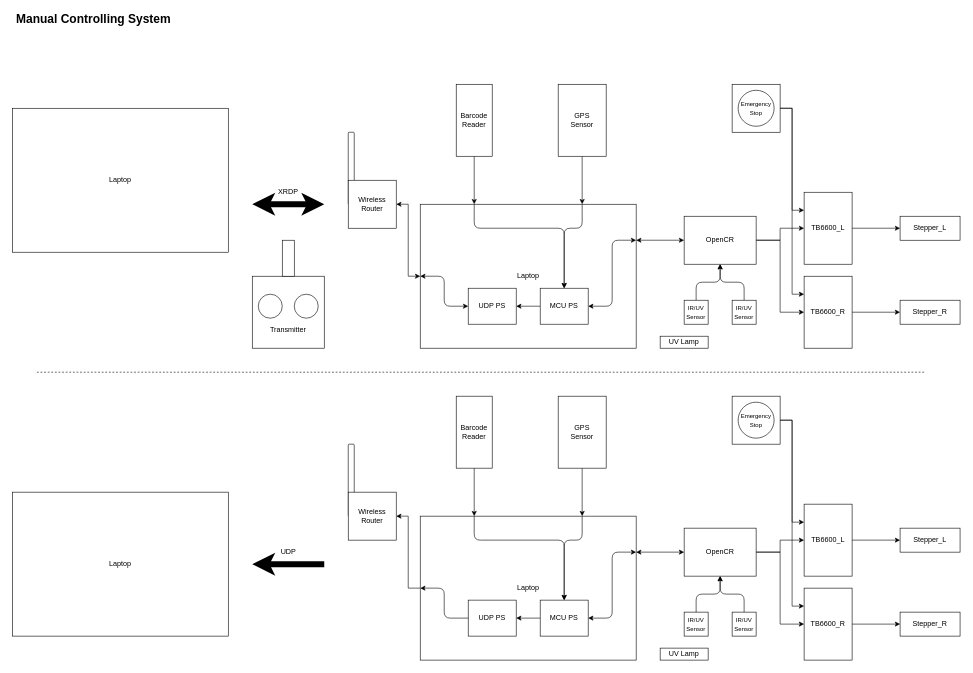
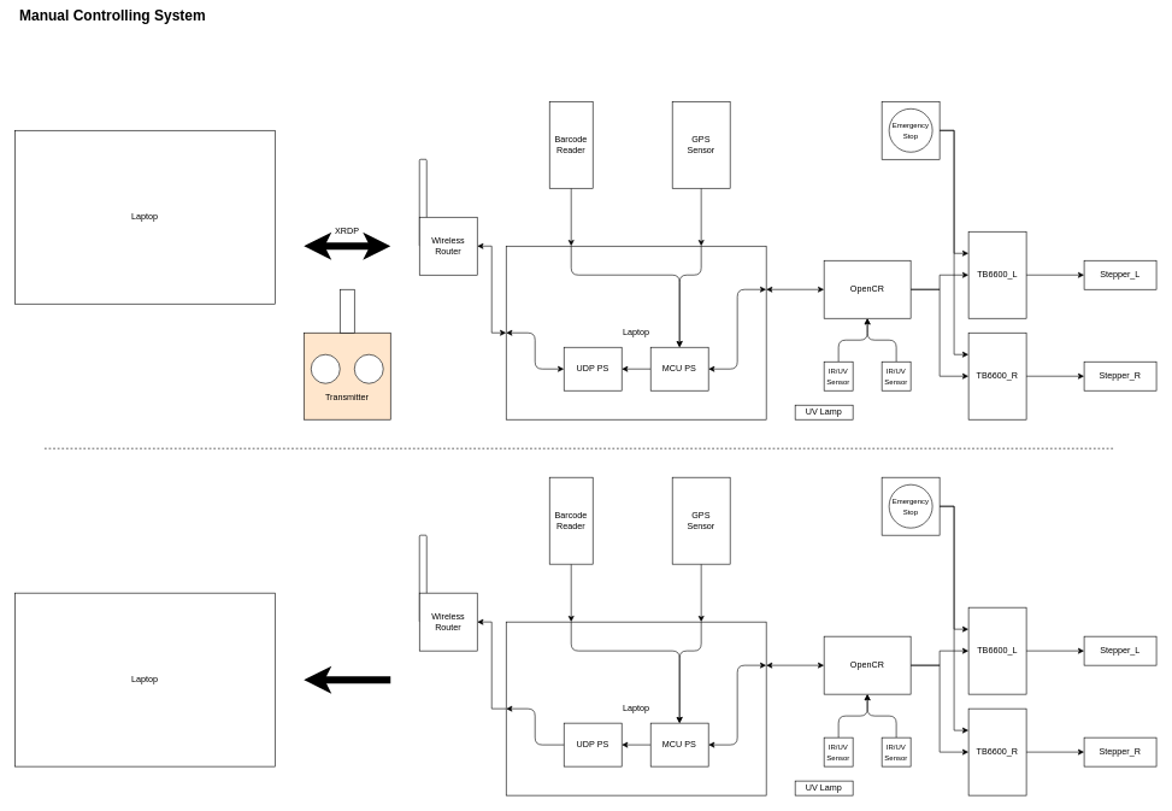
  <mxCell id="0" />
  <mxCell id="1" parent="0" />
  <mxCell id="2" value="Laptop&lt;br&gt;" style="whiteSpace=wrap;html=1;" parent="1" vertex="1"><mxGeometry x="20" y="180" width="360" height="240" as="geometry" /></mxCell>
  <mxCell id="3" style="edgeStyle=orthogonalEdgeStyle;rounded=0;orthogonalLoop=1;jettySize=auto;html=1;entryX=0;entryY=0.5;entryDx=0;entryDy=0;" parent="1" source="5" target="31" edge="1"><mxGeometry relative="1" as="geometry" /></mxCell>
  <mxCell id="4" style="edgeStyle=orthogonalEdgeStyle;rounded=0;orthogonalLoop=1;jettySize=auto;html=1;entryX=0;entryY=0.5;entryDx=0;entryDy=0;" parent="1" source="5" target="34" edge="1"><mxGeometry relative="1" as="geometry" /></mxCell>
  <mxCell id="5" value="OpenCR" style="whiteSpace=wrap;html=1;" parent="1" vertex="1"><mxGeometry x="1140" y="360" width="120" height="80" as="geometry" /></mxCell>
  <mxCell id="6" style="edgeStyle=orthogonalEdgeStyle;rounded=0;orthogonalLoop=1;jettySize=auto;html=1;entryX=0.75;entryY=0;entryDx=0;entryDy=0;" parent="1" source="7" target="20" edge="1"><mxGeometry relative="1" as="geometry" /></mxCell>
  <mxCell id="7" value="GPS&lt;br&gt;Sensor" style="whiteSpace=wrap;html=1;" parent="1" vertex="1"><mxGeometry x="930" y="140" width="80" height="120" as="geometry" /></mxCell>
  <mxCell id="8" style="edgeStyle=orthogonalEdgeStyle;rounded=0;orthogonalLoop=1;jettySize=auto;html=1;entryX=0.25;entryY=0;entryDx=0;entryDy=0;" parent="1" source="9" target="20" edge="1"><mxGeometry relative="1" as="geometry" /></mxCell>
  <mxCell id="9" value="Barcode&lt;br&gt;Reader" style="whiteSpace=wrap;html=1;" parent="1" vertex="1"><mxGeometry x="760" y="140" width="60" height="120" as="geometry" /></mxCell>
  <mxCell id="10" value="" style="group" parent="1" vertex="1" connectable="0"><mxGeometry x="420" y="400" width="120" height="180" as="geometry" /></mxCell>
  <mxCell id="11" value="" style="group" parent="10" vertex="1" connectable="0"><mxGeometry y="60" width="120" height="120" as="geometry" /></mxCell>
- <mxCell id="12" value="&lt;br&gt;&lt;br&gt;&lt;br&gt;&lt;br&gt;Transmitter" style="whiteSpace=wrap;html=1;" parent="11" vertex="1"><mxGeometry width="120" height="120" as="geometry" /></mxCell>
+ <mxCell id="12" value="&lt;br&gt;&lt;br&gt;&lt;br&gt;&lt;br&gt;Transmitter" style="whiteSpace=wrap;html=1;fillColor=#ffe6cc;" parent="11" vertex="1"><mxGeometry width="120" height="120" as="geometry" /></mxCell>
  <mxCell id="13" value="" style="ellipse;whiteSpace=wrap;html=1;" parent="11" vertex="1"><mxGeometry x="10" y="30" width="40" height="40" as="geometry" /></mxCell>
  <mxCell id="14" value="" style="ellipse;whiteSpace=wrap;html=1;" parent="11" vertex="1"><mxGeometry x="70" y="30" width="40" height="40" as="geometry" /></mxCell>
  <mxCell id="15" value="" style="whiteSpace=wrap;html=1;" parent="10" vertex="1"><mxGeometry x="50" width="20" height="60" as="geometry" /></mxCell>
  <mxCell id="16" value="" style="endArrow=none;dashed=1;html=1;" parent="1" edge="1"><mxGeometry width="50" height="50" relative="1" as="geometry"><mxPoint x="1540" y="620" as="sourcePoint" /><mxPoint x="60" y="620" as="targetPoint" /></mxGeometry></mxCell>
  <mxCell id="17" value="" style="group" parent="1" vertex="1" connectable="0"><mxGeometry x="420" y="310" width="120" height="30" as="geometry" /></mxCell>
  <mxCell id="18" value="" style="endArrow=classic;startArrow=classic;html=1;strokeWidth=10;" parent="17" edge="1"><mxGeometry width="50" height="50" relative="1" as="geometry"><mxPoint y="30" as="sourcePoint" /><mxPoint x="120" y="30" as="targetPoint" /></mxGeometry></mxCell>
  <mxCell id="19" value="XRDP" style="text;html=1;strokeColor=none;fillColor=none;align=center;verticalAlign=middle;whiteSpace=wrap;rounded=0;" parent="17" vertex="1"><mxGeometry x="40" width="40" height="20" as="geometry" /></mxCell>
  <mxCell id="20" value="Laptop&lt;br&gt;" style="whiteSpace=wrap;html=1;" parent="1" vertex="1"><mxGeometry x="700" y="340" width="360" height="240" as="geometry" /></mxCell>
  <mxCell id="21" value="" style="endArrow=classic;startArrow=classic;html=1;exitX=1;exitY=0.5;exitDx=0;exitDy=0;entryX=0;entryY=0.5;entryDx=0;entryDy=0;rounded=0;" parent="1" source="46" target="20" edge="1"><mxGeometry width="50" height="50" relative="1" as="geometry"><mxPoint x="660" y="340" as="sourcePoint" /><mxPoint x="790" y="365" as="targetPoint" /><Array as="points"><mxPoint x="680" y="340" /><mxPoint x="680" y="460" /></Array></mxGeometry></mxCell>
  <mxCell id="22" value="" style="endArrow=classic;startArrow=classic;html=1;exitX=1;exitY=0.25;exitDx=0;exitDy=0;entryX=0;entryY=0.5;entryDx=0;entryDy=0;" parent="1" source="20" target="5" edge="1"><mxGeometry width="50" height="50" relative="1" as="geometry"><mxPoint x="1050" y="235" as="sourcePoint" /><mxPoint x="1220" y="260" as="targetPoint" /></mxGeometry></mxCell>
- <mxCell id="23" value="&lt;b&gt;&lt;font style=&quot;font-size: 20px&quot;&gt;Manual Controlling System&lt;/font&gt;&lt;/b&gt;" style="text;html=1;align=center;verticalAlign=middle;resizable=0;points=[];autosize=1;strokeColor=none;" parent="1" vertex="1"><mxGeometry x="20" y="20" width="270" height="20" as="geometry" /></mxCell>
+ <mxCell id="23" value="&lt;b&gt;&lt;font style=&quot;font-size: 20px&quot;&gt;Manual Controlling System&lt;/font&gt;&lt;/b&gt;" style="text;html=1;align=center;verticalAlign=middle;resizable=0;points=[];autosize=1;strokeColor=none;" parent="1" vertex="1"><mxGeometry x="20" y="10" width="270" height="20" as="geometry" /></mxCell>
  <mxCell id="24" style="edgeStyle=orthogonalEdgeStyle;rounded=0;orthogonalLoop=1;jettySize=auto;html=1;entryX=1;entryY=0.5;entryDx=0;entryDy=0;" parent="1" source="25" target="43" edge="1"><mxGeometry relative="1" as="geometry" /></mxCell>
  <mxCell id="25" value="Laptop&lt;br&gt;" style="whiteSpace=wrap;html=1;" parent="1" vertex="1"><mxGeometry x="700" y="860" width="360" height="240" as="geometry" /></mxCell>
  <mxCell id="26" style="edgeStyle=orthogonalEdgeStyle;rounded=0;orthogonalLoop=1;jettySize=auto;html=1;entryX=0;entryY=0.5;entryDx=0;entryDy=0;" parent="1" source="28" target="37" edge="1"><mxGeometry relative="1" as="geometry" /></mxCell>
  <mxCell id="27" style="edgeStyle=orthogonalEdgeStyle;rounded=0;orthogonalLoop=1;jettySize=auto;html=1;entryX=0;entryY=0.5;entryDx=0;entryDy=0;" parent="1" source="28" target="40" edge="1"><mxGeometry relative="1" as="geometry" /></mxCell>
  <mxCell id="28" value="OpenCR" style="whiteSpace=wrap;html=1;" parent="1" vertex="1"><mxGeometry x="1140" y="880" width="120" height="80" as="geometry" /></mxCell>
  <mxCell id="29" value="Stepper_L" style="rounded=0;whiteSpace=wrap;html=1;" parent="1" vertex="1"><mxGeometry x="1500" y="360" width="100" height="40" as="geometry" /></mxCell>
  <mxCell id="30" style="edgeStyle=orthogonalEdgeStyle;rounded=0;orthogonalLoop=1;jettySize=auto;html=1;entryX=0;entryY=0.5;entryDx=0;entryDy=0;" parent="1" source="31" target="29" edge="1"><mxGeometry relative="1" as="geometry" /></mxCell>
  <mxCell id="31" value="TB6600_L" style="whiteSpace=wrap;html=1;" parent="1" vertex="1"><mxGeometry x="1340" y="320" width="80" height="120" as="geometry" /></mxCell>
  <mxCell id="32" value="Stepper_R" style="rounded=0;whiteSpace=wrap;html=1;" parent="1" vertex="1"><mxGeometry x="1500" y="500" width="100" height="40" as="geometry" /></mxCell>
  <mxCell id="33" style="edgeStyle=orthogonalEdgeStyle;rounded=0;orthogonalLoop=1;jettySize=auto;html=1;entryX=0;entryY=0.5;entryDx=0;entryDy=0;" parent="1" source="34" target="32" edge="1"><mxGeometry relative="1" as="geometry" /></mxCell>
  <mxCell id="34" value="TB6600_R" style="whiteSpace=wrap;html=1;" parent="1" vertex="1"><mxGeometry x="1340" y="460" width="80" height="120" as="geometry" /></mxCell>
  <mxCell id="35" value="Stepper_L" style="rounded=0;whiteSpace=wrap;html=1;" parent="1" vertex="1"><mxGeometry x="1500" y="880" width="100" height="40" as="geometry" /></mxCell>
  <mxCell id="36" style="edgeStyle=orthogonalEdgeStyle;rounded=0;orthogonalLoop=1;jettySize=auto;html=1;entryX=0;entryY=0.5;entryDx=0;entryDy=0;" parent="1" source="37" target="35" edge="1"><mxGeometry relative="1" as="geometry" /></mxCell>
  <mxCell id="37" value="TB6600_L" style="whiteSpace=wrap;html=1;" parent="1" vertex="1"><mxGeometry x="1340" y="840" width="80" height="120" as="geometry" /></mxCell>
  <mxCell id="38" value="Stepper_R" style="rounded=0;whiteSpace=wrap;html=1;" parent="1" vertex="1"><mxGeometry x="1500" y="1020" width="100" height="40" as="geometry" /></mxCell>
  <mxCell id="39" style="edgeStyle=orthogonalEdgeStyle;rounded=0;orthogonalLoop=1;jettySize=auto;html=1;entryX=0;entryY=0.5;entryDx=0;entryDy=0;" parent="1" source="40" target="38" edge="1"><mxGeometry relative="1" as="geometry" /></mxCell>
  <mxCell id="40" value="TB6600_R" style="whiteSpace=wrap;html=1;" parent="1" vertex="1"><mxGeometry x="1340" y="980" width="80" height="120" as="geometry" /></mxCell>
  <mxCell id="41" value="" style="group" parent="1" vertex="1" connectable="0"><mxGeometry x="580" y="740" width="80" height="160" as="geometry" /></mxCell>
  <mxCell id="42" value="" style="rounded=1;whiteSpace=wrap;html=1;" parent="41" vertex="1"><mxGeometry width="10" height="120" as="geometry" /></mxCell>
  <mxCell id="43" value="Wireless Router" style="whiteSpace=wrap;html=1;" parent="41" vertex="1"><mxGeometry y="80" width="80" height="80" as="geometry" /></mxCell>
  <mxCell id="44" value="" style="group" parent="1" vertex="1" connectable="0"><mxGeometry x="580" y="220" width="80" height="160" as="geometry" /></mxCell>
  <mxCell id="45" value="" style="rounded=1;whiteSpace=wrap;html=1;" parent="44" vertex="1"><mxGeometry width="10" height="120" as="geometry" /></mxCell>
  <mxCell id="46" value="Wireless Router" style="whiteSpace=wrap;html=1;" parent="44" vertex="1"><mxGeometry y="80" width="80" height="80" as="geometry" /></mxCell>
  <mxCell id="47" value="Laptop&lt;br&gt;" style="whiteSpace=wrap;html=1;" parent="1" vertex="1"><mxGeometry x="20" y="820" width="360" height="240" as="geometry" /></mxCell>
  <mxCell id="48" value="" style="endArrow=classic;startArrow=classic;html=1;exitX=1;exitY=0.25;exitDx=0;exitDy=0;entryX=0;entryY=0.5;entryDx=0;entryDy=0;" parent="1" source="25" target="28" edge="1"><mxGeometry width="50" height="50" relative="1" as="geometry"><mxPoint x="1060" y="820" as="sourcePoint" /><mxPoint x="1140" y="820" as="targetPoint" /></mxGeometry></mxCell>
  <mxCell id="49" value="" style="group" parent="1" vertex="1" connectable="0"><mxGeometry x="1220" y="140" width="80" height="80" as="geometry" /></mxCell>
  <mxCell id="50" value="" style="rounded=0;whiteSpace=wrap;html=1;" parent="49" vertex="1"><mxGeometry width="80" height="80" as="geometry" /></mxCell>
  <mxCell id="51" value="&lt;font style=&quot;font-size: 10px&quot;&gt;Emergency&lt;br&gt;Stop&lt;/font&gt;" style="ellipse;whiteSpace=wrap;html=1;aspect=fixed;" parent="49" vertex="1"><mxGeometry x="10" y="10" width="60" height="60" as="geometry" /></mxCell>
  <mxCell id="52" style="edgeStyle=orthogonalEdgeStyle;rounded=0;orthogonalLoop=1;jettySize=auto;html=1;entryX=0.75;entryY=0;entryDx=0;entryDy=0;" parent="1" source="53" target="25" edge="1"><mxGeometry relative="1" as="geometry" /></mxCell>
  <mxCell id="53" value="GPS&lt;br&gt;Sensor" style="whiteSpace=wrap;html=1;" parent="1" vertex="1"><mxGeometry x="930" y="660" width="80" height="120" as="geometry" /></mxCell>
  <mxCell id="54" value="" style="group" parent="1" vertex="1" connectable="0"><mxGeometry x="1220" y="660" width="80" height="80" as="geometry" /></mxCell>
  <mxCell id="55" value="" style="rounded=0;whiteSpace=wrap;html=1;" parent="54" vertex="1"><mxGeometry width="80" height="80" as="geometry" /></mxCell>
  <mxCell id="56" value="&lt;font style=&quot;font-size: 10px&quot;&gt;Emergency&lt;br&gt;Stop&lt;/font&gt;" style="ellipse;whiteSpace=wrap;html=1;aspect=fixed;" parent="54" vertex="1"><mxGeometry x="10" y="10" width="60" height="60" as="geometry" /></mxCell>
  <mxCell id="57" style="edgeStyle=orthogonalEdgeStyle;rounded=0;orthogonalLoop=1;jettySize=auto;html=1;entryX=0.25;entryY=0;entryDx=0;entryDy=0;" parent="1" source="58" target="25" edge="1"><mxGeometry relative="1" as="geometry" /></mxCell>
  <mxCell id="58" value="Barcode&lt;br&gt;Reader" style="whiteSpace=wrap;html=1;" parent="1" vertex="1"><mxGeometry x="760" y="660" width="60" height="120" as="geometry" /></mxCell>
  <mxCell id="59" value="UDP PS" style="whiteSpace=wrap;html=1;" parent="1" vertex="1"><mxGeometry x="780" y="1000" width="80" height="60" as="geometry" /></mxCell>
  <mxCell id="60" style="edgeStyle=orthogonalEdgeStyle;rounded=0;orthogonalLoop=1;jettySize=auto;html=1;entryX=1;entryY=0.5;entryDx=0;entryDy=0;" parent="1" source="61" target="59" edge="1"><mxGeometry relative="1" as="geometry" /></mxCell>
  <mxCell id="61" value="MCU PS" style="whiteSpace=wrap;html=1;" parent="1" vertex="1"><mxGeometry x="900" y="1000" width="80" height="60" as="geometry" /></mxCell>
  <mxCell id="62" value="" style="endArrow=classic;html=1;exitX=0.75;exitY=0;exitDx=0;exitDy=0;entryX=0.5;entryY=0;entryDx=0;entryDy=0;" parent="1" source="25" target="61" edge="1"><mxGeometry width="50" height="50" relative="1" as="geometry"><mxPoint x="1050" y="840" as="sourcePoint" /><mxPoint x="1100" y="790" as="targetPoint" /><Array as="points"><mxPoint x="970" y="900" /><mxPoint x="940" y="900" /></Array></mxGeometry></mxCell>
  <mxCell id="63" style="edgeStyle=orthogonalEdgeStyle;rounded=0;orthogonalLoop=1;jettySize=auto;html=1;entryX=0;entryY=0.25;entryDx=0;entryDy=0;" parent="1" source="50" target="31" edge="1"><mxGeometry relative="1" as="geometry" /></mxCell>
  <mxCell id="64" style="edgeStyle=orthogonalEdgeStyle;rounded=0;orthogonalLoop=1;jettySize=auto;html=1;entryX=0;entryY=0.25;entryDx=0;entryDy=0;" parent="1" source="50" target="34" edge="1"><mxGeometry relative="1" as="geometry" /></mxCell>
  <mxCell id="65" style="edgeStyle=orthogonalEdgeStyle;rounded=0;orthogonalLoop=1;jettySize=auto;html=1;entryX=0;entryY=0.25;entryDx=0;entryDy=0;" parent="1" source="55" target="37" edge="1"><mxGeometry relative="1" as="geometry" /></mxCell>
  <mxCell id="66" style="edgeStyle=orthogonalEdgeStyle;rounded=0;orthogonalLoop=1;jettySize=auto;html=1;entryX=0;entryY=0.25;entryDx=0;entryDy=0;" parent="1" source="55" target="40" edge="1"><mxGeometry relative="1" as="geometry" /></mxCell>
  <mxCell id="67" value="" style="endArrow=classic;html=1;exitX=0.25;exitY=0;exitDx=0;exitDy=0;entryX=0.5;entryY=0;entryDx=0;entryDy=0;" parent="1" source="25" target="61" edge="1"><mxGeometry width="50" height="50" relative="1" as="geometry"><mxPoint x="880" y="890" as="sourcePoint" /><mxPoint x="850" y="1040" as="targetPoint" /><Array as="points"><mxPoint x="790" y="900" /><mxPoint x="940" y="900" /></Array></mxGeometry></mxCell>
  <mxCell id="68" value="" style="endArrow=classic;html=1;exitX=0;exitY=0.5;exitDx=0;exitDy=0;entryX=0;entryY=0.5;entryDx=0;entryDy=0;" parent="1" source="59" target="25" edge="1"><mxGeometry width="50" height="50" relative="1" as="geometry"><mxPoint x="910" y="800" as="sourcePoint" /><mxPoint x="960" y="750" as="targetPoint" /><Array as="points"><mxPoint x="740" y="1030" /><mxPoint x="740" y="980" /></Array></mxGeometry></mxCell>
  <mxCell id="69" value="UDP PS" style="whiteSpace=wrap;html=1;" parent="1" vertex="1"><mxGeometry x="780" y="480" width="80" height="60" as="geometry" /></mxCell>
  <mxCell id="70" style="edgeStyle=orthogonalEdgeStyle;rounded=0;orthogonalLoop=1;jettySize=auto;html=1;entryX=1;entryY=0.5;entryDx=0;entryDy=0;" parent="1" source="71" target="69" edge="1"><mxGeometry relative="1" as="geometry" /></mxCell>
  <mxCell id="71" value="MCU PS" style="whiteSpace=wrap;html=1;" parent="1" vertex="1"><mxGeometry x="900" y="480" width="80" height="60" as="geometry" /></mxCell>
  <mxCell id="72" value="" style="endArrow=classic;html=1;exitX=0.75;exitY=0;exitDx=0;exitDy=0;entryX=0.5;entryY=0;entryDx=0;entryDy=0;" parent="1" source="20" target="71" edge="1"><mxGeometry width="50" height="50" relative="1" as="geometry"><mxPoint x="970" y="340" as="sourcePoint" /><mxPoint x="940" y="480" as="targetPoint" /><Array as="points"><mxPoint x="970" y="380" /><mxPoint x="940" y="380" /></Array></mxGeometry></mxCell>
  <mxCell id="73" value="" style="endArrow=classic;html=1;exitX=0.25;exitY=0;exitDx=0;exitDy=0;entryX=0.5;entryY=0;entryDx=0;entryDy=0;" parent="1" source="20" target="71" edge="1"><mxGeometry width="50" height="50" relative="1" as="geometry"><mxPoint x="790" y="340" as="sourcePoint" /><mxPoint x="940" y="480" as="targetPoint" /><Array as="points"><mxPoint x="790" y="380" /><mxPoint x="940" y="380" /></Array></mxGeometry></mxCell>
  <mxCell id="74" value="" style="endArrow=classic;startArrow=classic;html=1;exitX=0;exitY=0.5;exitDx=0;exitDy=0;entryX=0;entryY=0.5;entryDx=0;entryDy=0;rounded=1;" parent="1" source="20" target="69" edge="1"><mxGeometry width="50" height="50" relative="1" as="geometry"><mxPoint x="720" y="440" as="sourcePoint" /><mxPoint x="760" y="560" as="targetPoint" /><Array as="points"><mxPoint x="740" y="460" /><mxPoint x="740" y="510" /></Array></mxGeometry></mxCell>
  <mxCell id="75" value="" style="endArrow=classic;startArrow=classic;html=1;exitX=1;exitY=0.25;exitDx=0;exitDy=0;entryX=1;entryY=0.5;entryDx=0;entryDy=0;rounded=1;" parent="1" source="20" target="71" edge="1"><mxGeometry width="50" height="50" relative="1" as="geometry"><mxPoint x="970" y="435" as="sourcePoint" /><mxPoint x="1050" y="485" as="targetPoint" /><Array as="points"><mxPoint x="1020" y="400" /><mxPoint x="1020" y="510" /></Array></mxGeometry></mxCell>
  <mxCell id="76" value="" style="endArrow=classic;startArrow=classic;html=1;exitX=1;exitY=0.25;exitDx=0;exitDy=0;entryX=1;entryY=0.5;entryDx=0;entryDy=0;rounded=1;" parent="1" source="25" target="61" edge="1"><mxGeometry width="50" height="50" relative="1" as="geometry"><mxPoint x="1070" y="920" as="sourcePoint" /><mxPoint x="990" y="1030" as="targetPoint" /><Array as="points"><mxPoint x="1020" y="920" /><mxPoint x="1020" y="1030" /></Array></mxGeometry></mxCell>
  <mxCell id="77" style="edgeStyle=orthogonalEdgeStyle;rounded=1;orthogonalLoop=1;jettySize=auto;html=1;entryX=0.5;entryY=1;entryDx=0;entryDy=0;" parent="1" source="78" target="28" edge="1"><mxGeometry relative="1" as="geometry" /></mxCell>
  <mxCell id="78" value="&lt;font style=&quot;font-size: 10px&quot;&gt;IR/UV Sensor&lt;/font&gt;" style="whiteSpace=wrap;html=1;" parent="1" vertex="1"><mxGeometry x="1140" y="1020" width="40" height="40" as="geometry" /></mxCell>
  <mxCell id="79" style="edgeStyle=orthogonalEdgeStyle;rounded=1;orthogonalLoop=1;jettySize=auto;html=1;entryX=0.5;entryY=1;entryDx=0;entryDy=0;" parent="1" source="80" target="28" edge="1"><mxGeometry relative="1" as="geometry" /></mxCell>
  <mxCell id="80" value="&lt;font style=&quot;font-size: 10px&quot;&gt;IR/UV Sensor&lt;/font&gt;" style="whiteSpace=wrap;html=1;" parent="1" vertex="1"><mxGeometry x="1220" y="1020" width="40" height="40" as="geometry" /></mxCell>
  <mxCell id="81" style="edgeStyle=orthogonalEdgeStyle;rounded=1;orthogonalLoop=1;jettySize=auto;html=1;entryX=0.5;entryY=1;entryDx=0;entryDy=0;" parent="1" source="82" target="5" edge="1"><mxGeometry relative="1" as="geometry" /></mxCell>
  <mxCell id="82" value="&lt;font style=&quot;font-size: 10px&quot;&gt;IR/UV Sensor&lt;/font&gt;" style="whiteSpace=wrap;html=1;" parent="1" vertex="1"><mxGeometry x="1140" y="500" width="40" height="40" as="geometry" /></mxCell>
  <mxCell id="83" style="edgeStyle=orthogonalEdgeStyle;rounded=1;orthogonalLoop=1;jettySize=auto;html=1;entryX=0.5;entryY=1;entryDx=0;entryDy=0;" parent="1" source="84" target="5" edge="1"><mxGeometry relative="1" as="geometry" /></mxCell>
  <mxCell id="84" value="&lt;font style=&quot;font-size: 10px&quot;&gt;IR/UV Sensor&lt;/font&gt;" style="whiteSpace=wrap;html=1;" parent="1" vertex="1"><mxGeometry x="1220" y="500" width="40" height="40" as="geometry" /></mxCell>
  <mxCell id="85" value="UV Lamp" style="whiteSpace=wrap;html=1;" parent="1" vertex="1"><mxGeometry x="1100" y="560" width="80" height="20" as="geometry" /></mxCell>
  <mxCell id="86" value="UV Lamp" style="whiteSpace=wrap;html=1;" parent="1" vertex="1"><mxGeometry x="1100" y="1080" width="80" height="20" as="geometry" /></mxCell>
  <mxCell id="87" value="" style="group" parent="1" vertex="1" connectable="0"><mxGeometry x="420" y="910" width="120" height="30" as="geometry" /></mxCell>
  <mxCell id="88" value="" style="endArrow=classic;html=1;strokeWidth=10;" parent="87" edge="1"><mxGeometry width="50" height="50" relative="1" as="geometry"><mxPoint x="120" y="30" as="sourcePoint" /><mxPoint y="30" as="targetPoint" /></mxGeometry></mxCell>
- <mxCell id="89" value="UDP" style="text;html=1;align=center;verticalAlign=middle;resizable=0;points=[];autosize=1;strokeColor=none;" parent="87" vertex="1"><mxGeometry x="40" width="40" height="20" as="geometry" /></mxCell>
